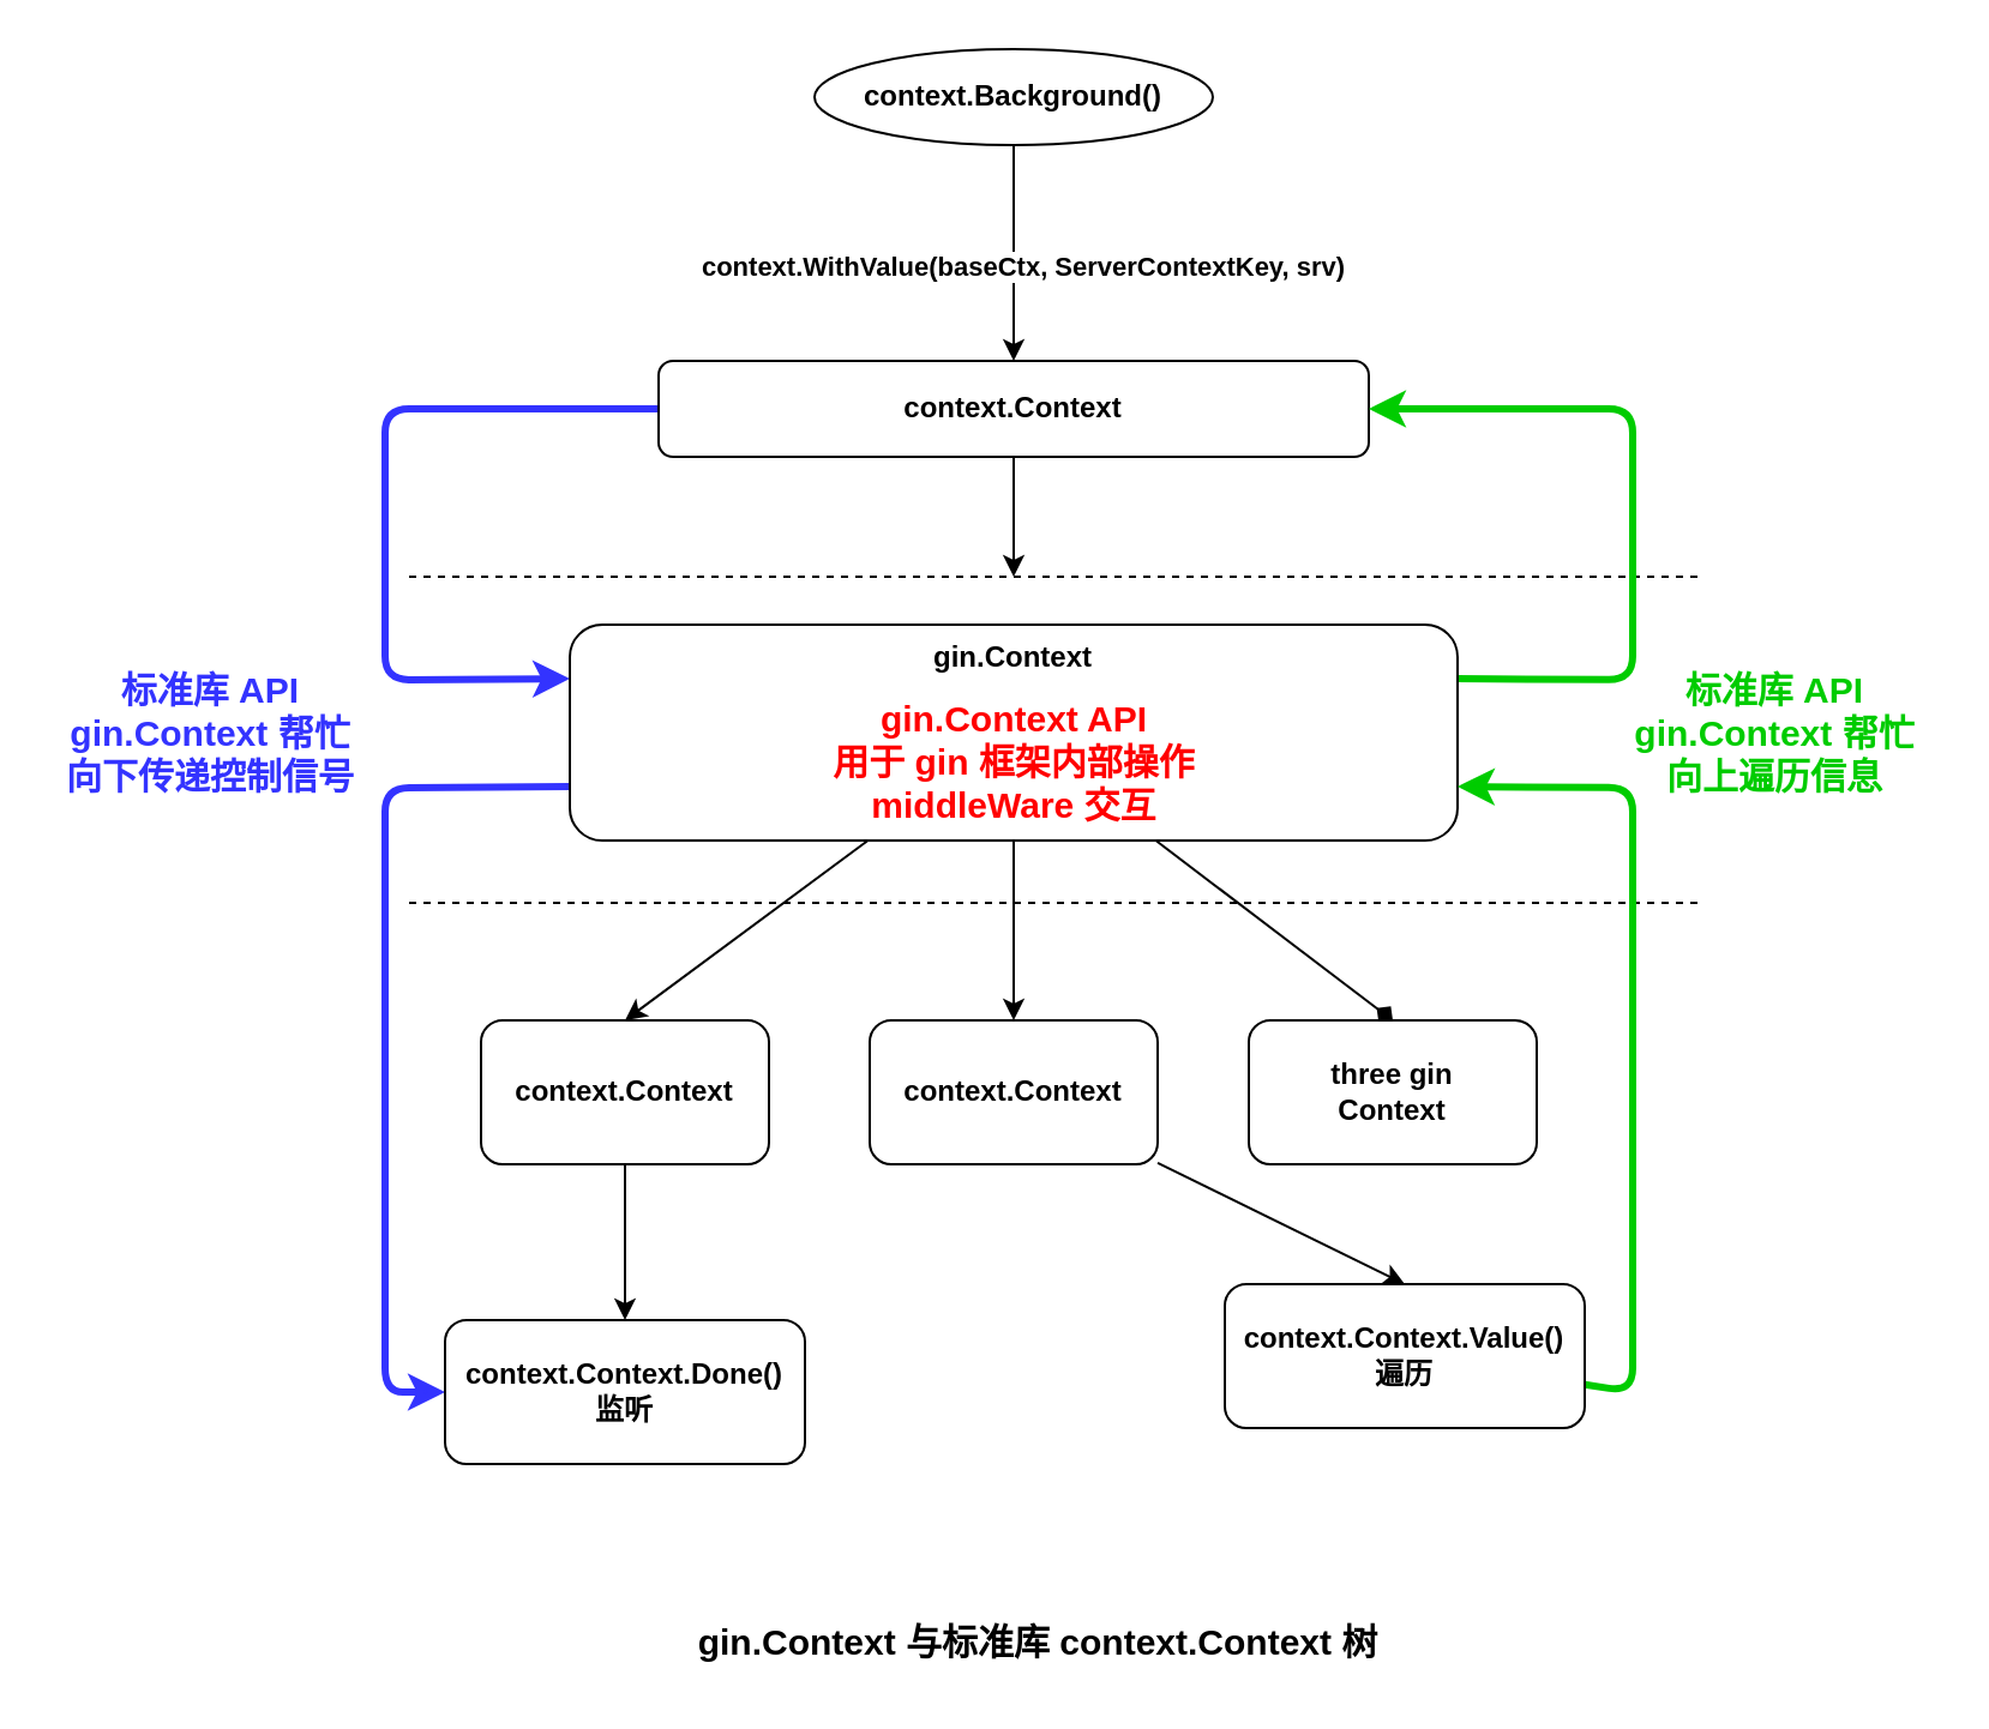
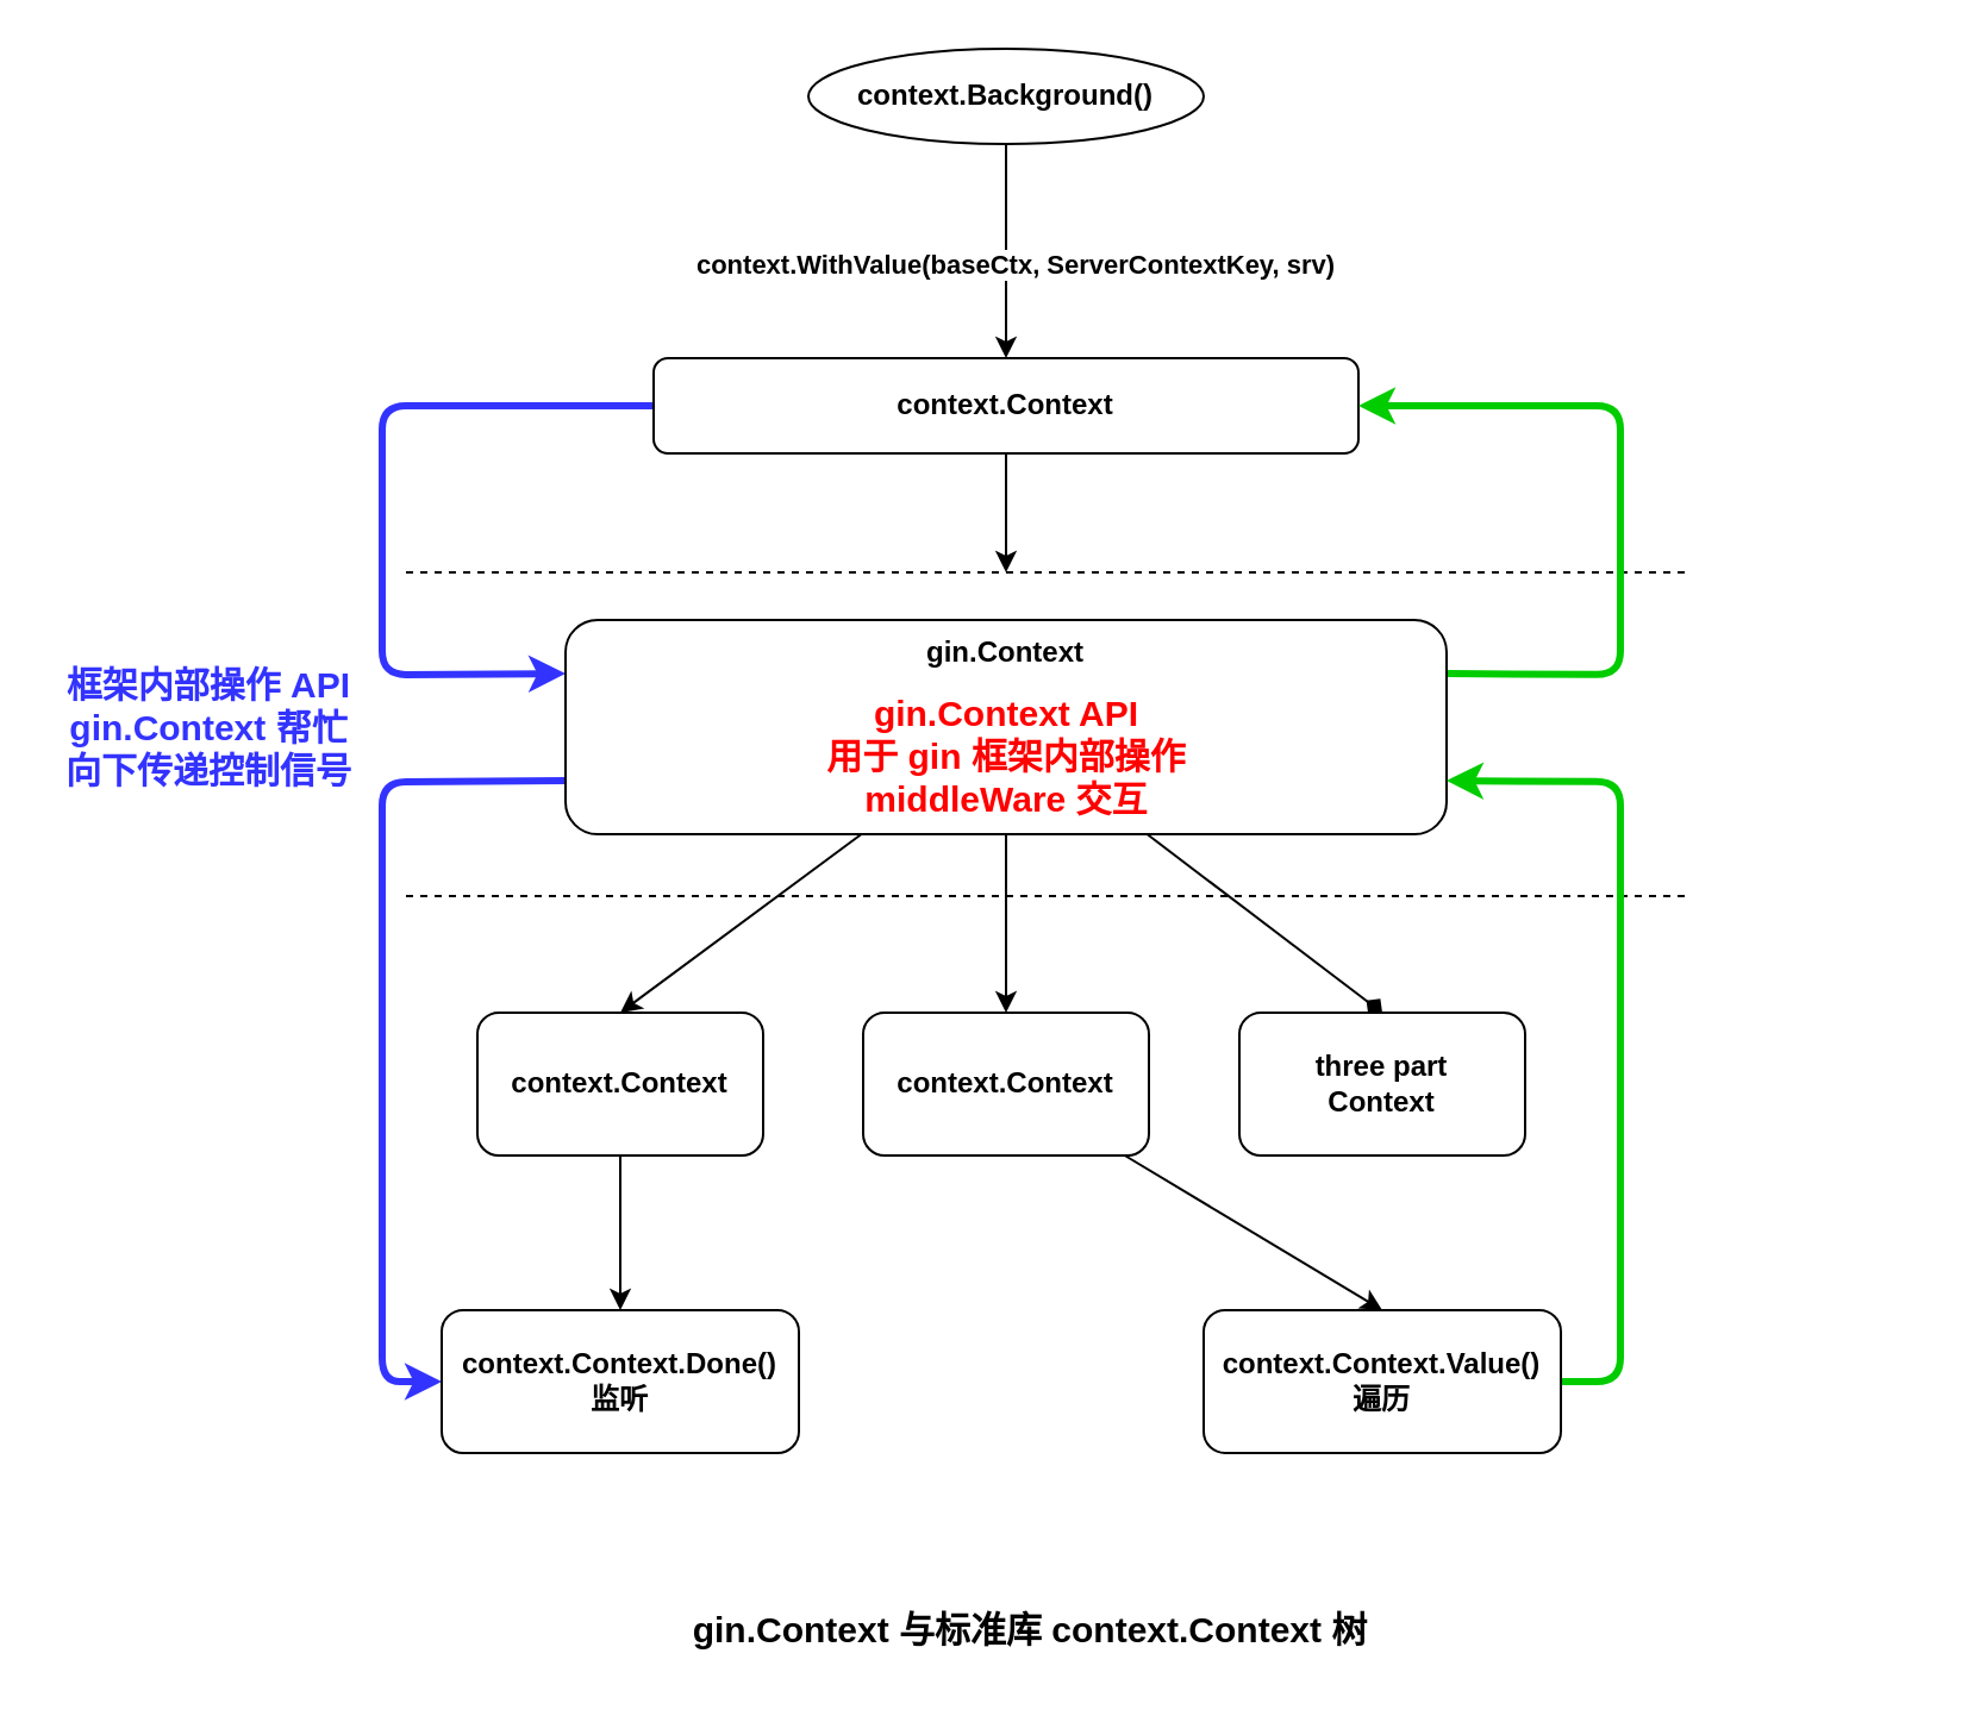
  <mxCell id="0" />
  <mxCell id="1" parent="0" />
  <mxCell id="2" style="edgeStyle=none;html=1;entryX=0.5;entryY=0;entryDx=0;entryDy=0;" edge="1" parent="1" source="4" target="7"><mxGeometry relative="1" as="geometry" /></mxCell>
  <mxCell id="3" value="&lt;b&gt;context.WithValue(baseCtx, ServerContextKey, srv)&lt;/b&gt;" style="edgeLabel;html=1;align=center;verticalAlign=middle;resizable=0;points=[];" vertex="1" connectable="0" parent="2"><mxGeometry x="0.292" y="1" relative="1" as="geometry"><mxPoint x="2" y="-8" as="offset" /></mxGeometry></mxCell>
  <mxCell id="4" value="&lt;b&gt;context.Background()&lt;/b&gt;" style="ellipse;whiteSpace=wrap;html=1;" vertex="1" parent="1"><mxGeometry x="339" y="20" width="166" height="40" as="geometry" /></mxCell>
  <mxCell id="5" style="edgeStyle=none;html=1;" edge="1" parent="1" source="7"><mxGeometry relative="1" as="geometry"><mxPoint x="422" y="240" as="targetPoint" /></mxGeometry></mxCell>
  <mxCell id="6" style="edgeStyle=none;html=1;entryX=0;entryY=0.25;entryDx=0;entryDy=0;strokeWidth=3;strokeColor=#3333FF;" edge="1" parent="1" source="7" target="15"><mxGeometry relative="1" as="geometry"><Array as="points"><mxPoint x="160" y="170" /><mxPoint x="160" y="283" /></Array></mxGeometry></mxCell>
  <mxCell id="7" value="&lt;b&gt;context.Context&lt;/b&gt;" style="rounded=1;whiteSpace=wrap;html=1;" vertex="1" parent="1"><mxGeometry x="274" y="150" width="296" height="40" as="geometry" /></mxCell>
  <mxCell id="8" value="" style="endArrow=none;dashed=1;html=1;" edge="1" parent="1"><mxGeometry width="50" height="50" relative="1" as="geometry"><mxPoint x="170" y="240" as="sourcePoint" /><mxPoint x="710" y="240" as="targetPoint" /></mxGeometry></mxCell>
  <mxCell id="9" value="" style="endArrow=none;dashed=1;html=1;" edge="1" parent="1"><mxGeometry width="50" height="50" relative="1" as="geometry"><mxPoint x="170" y="376" as="sourcePoint" /><mxPoint x="710" y="376" as="targetPoint" /></mxGeometry></mxCell>
  <mxCell id="10" style="edgeStyle=none;html=1;" edge="1" parent="1" source="15" target="19"><mxGeometry relative="1" as="geometry" /></mxCell>
  <mxCell id="11" style="edgeStyle=none;html=1;entryX=0.5;entryY=0;entryDx=0;entryDy=0;" edge="1" parent="1" source="15" target="17"><mxGeometry relative="1" as="geometry" /></mxCell>
  <mxCell id="12" style="edgeStyle=none;html=1;entryX=0.5;entryY=0;entryDx=0;entryDy=0;endArrow=diamond;" edge="1" parent="1" source="15" target="20"><mxGeometry relative="1" as="geometry" /></mxCell>
  <mxCell id="13" style="edgeStyle=none;html=1;entryX=0;entryY=0.5;entryDx=0;entryDy=0;strokeWidth=3;exitX=0;exitY=0.75;exitDx=0;exitDy=0;strokeColor=#3333FF;" edge="1" parent="1" source="15" target="22"><mxGeometry relative="1" as="geometry"><Array as="points"><mxPoint x="160" y="328" /><mxPoint x="160" y="580" /></Array></mxGeometry></mxCell>
  <mxCell id="14" style="edgeStyle=none;html=1;entryX=1;entryY=0.5;entryDx=0;entryDy=0;fontSize=15;fontColor=#3333FF;strokeColor=#00CC00;strokeWidth=3;exitX=1;exitY=0.25;exitDx=0;exitDy=0;" edge="1" parent="1" source="15" target="7"><mxGeometry relative="1" as="geometry"><Array as="points"><mxPoint x="680" y="283" /><mxPoint x="680" y="170" /></Array></mxGeometry></mxCell>
  <mxCell id="15" value="&lt;b&gt;gin.Context&lt;/b&gt;" style="rounded=1;whiteSpace=wrap;html=1;verticalAlign=top;" vertex="1" parent="1"><mxGeometry x="237" y="260" width="370" height="90" as="geometry" /></mxCell>
  <mxCell id="16" style="edgeStyle=none;html=1;entryX=0.5;entryY=0;entryDx=0;entryDy=0;" edge="1" parent="1" source="17" target="22"><mxGeometry relative="1" as="geometry" /></mxCell>
  <mxCell id="17" value="context.Context" style="rounded=1;whiteSpace=wrap;html=1;fontStyle=1" vertex="1" parent="1"><mxGeometry x="200" y="425" width="120" height="60" as="geometry" /></mxCell>
  <mxCell id="18" style="edgeStyle=none;html=1;entryX=0.5;entryY=0;entryDx=0;entryDy=0;" edge="1" parent="1" source="19" target="24"><mxGeometry relative="1" as="geometry" /></mxCell>
  <mxCell id="19" value="context.Context" style="rounded=1;whiteSpace=wrap;html=1;fontStyle=1" vertex="1" parent="1"><mxGeometry x="362" y="425" width="120" height="60" as="geometry" /></mxCell>
- <mxCell id="20" value="three gin&lt;br&gt;Context" style="rounded=1;whiteSpace=wrap;html=1;fontStyle=1" vertex="1" parent="1"><mxGeometry x="520" y="425" width="120" height="60" as="geometry" /></mxCell>
+ <mxCell id="20" value="three part&lt;br&gt;Context" style="rounded=1;whiteSpace=wrap;html=1;fontStyle=1" vertex="1" parent="1"><mxGeometry x="520" y="425" width="120" height="60" as="geometry" /></mxCell>
  <mxCell id="21" value="&lt;font color=&quot;#ff0000&quot; style=&quot;font-size: 15px&quot;&gt;&lt;b&gt;gin.Context API&lt;br&gt;用于 gin 框架内部操作&lt;br&gt;middleWare 交互&lt;/b&gt;&lt;/font&gt;" style="text;html=1;strokeColor=none;fillColor=none;align=center;verticalAlign=middle;whiteSpace=wrap;rounded=0;" vertex="1" parent="1"><mxGeometry x="298.5" y="287" width="247" height="60" as="geometry" /></mxCell>
  <mxCell id="22" value="context.Context.Done()&lt;br&gt;监听" style="rounded=1;whiteSpace=wrap;html=1;fontStyle=1" vertex="1" parent="1"><mxGeometry x="185" y="550" width="150" height="60" as="geometry" /></mxCell>
  <mxCell id="23" style="edgeStyle=none;html=1;entryX=1;entryY=0.75;entryDx=0;entryDy=0;fontSize=15;fontColor=#3333FF;strokeColor=#00CC00;strokeWidth=3;" edge="1" parent="1" source="24" target="15"><mxGeometry relative="1" as="geometry"><Array as="points"><mxPoint x="680" y="580" /><mxPoint x="680" y="328" /></Array></mxGeometry></mxCell>
- <mxCell id="24" value="context.Context.Value()&lt;br&gt;遍历" style="rounded=1;whiteSpace=wrap;html=1;fontStyle=1" vertex="1" parent="1"><mxGeometry x="510" y="535" width="150" height="60" as="geometry" /></mxCell>
- <mxCell id="25" value="&lt;font color=&quot;#3333ff&quot; style=&quot;font-size: 15px&quot;&gt;&lt;b&gt;标准库 API&lt;br&gt;gin.Context 帮忙&lt;br&gt;向下传递控制信号&lt;/b&gt;&lt;/font&gt;" style="text;html=1;strokeColor=none;fillColor=none;align=center;verticalAlign=middle;whiteSpace=wrap;rounded=0;" vertex="1" parent="1"><mxGeometry x="20" y="270" width="135" height="70" as="geometry" /></mxCell>
- <mxCell id="26" value="&lt;font style=&quot;font-size: 15px&quot;&gt;&lt;b&gt;标准库 API&lt;br&gt;gin.Context 帮忙&lt;br&gt;向上遍历信息&lt;/b&gt;&lt;/font&gt;" style="text;html=1;strokeColor=none;fillColor=none;align=center;verticalAlign=middle;whiteSpace=wrap;rounded=0;fontColor=#00CC00;" vertex="1" parent="1"><mxGeometry x="672" y="265" width="135" height="80" as="geometry" /></mxCell>
+ <mxCell id="24" value="context.Context.Value()&lt;br&gt;遍历" style="rounded=1;whiteSpace=wrap;html=1;fontStyle=1" vertex="1" parent="1"><mxGeometry x="505" y="550" width="150" height="60" as="geometry" /></mxCell>
+ <mxCell id="25" value="&lt;font color=&quot;#3333ff&quot; style=&quot;font-size: 15px&quot;&gt;&lt;b&gt;框架内部操作 API&lt;br&gt;gin.Context 帮忙&lt;br&gt;向下传递控制信号&lt;/b&gt;&lt;/font&gt;" style="text;html=1;strokeColor=none;fillColor=none;align=center;verticalAlign=middle;whiteSpace=wrap;rounded=0;" vertex="1" parent="1"><mxGeometry x="20" y="270" width="135" height="70" as="geometry" /></mxCell>
  <mxCell id="27" value="gin.Context 与标准库 context.Context 树" style="text;html=1;strokeColor=none;fillColor=none;align=center;verticalAlign=middle;whiteSpace=wrap;rounded=0;fontSize=15;fontColor=#000000;fontStyle=1" vertex="1" parent="1"><mxGeometry x="281.5" y="669" width="301" height="30" as="geometry" /></mxCell>
